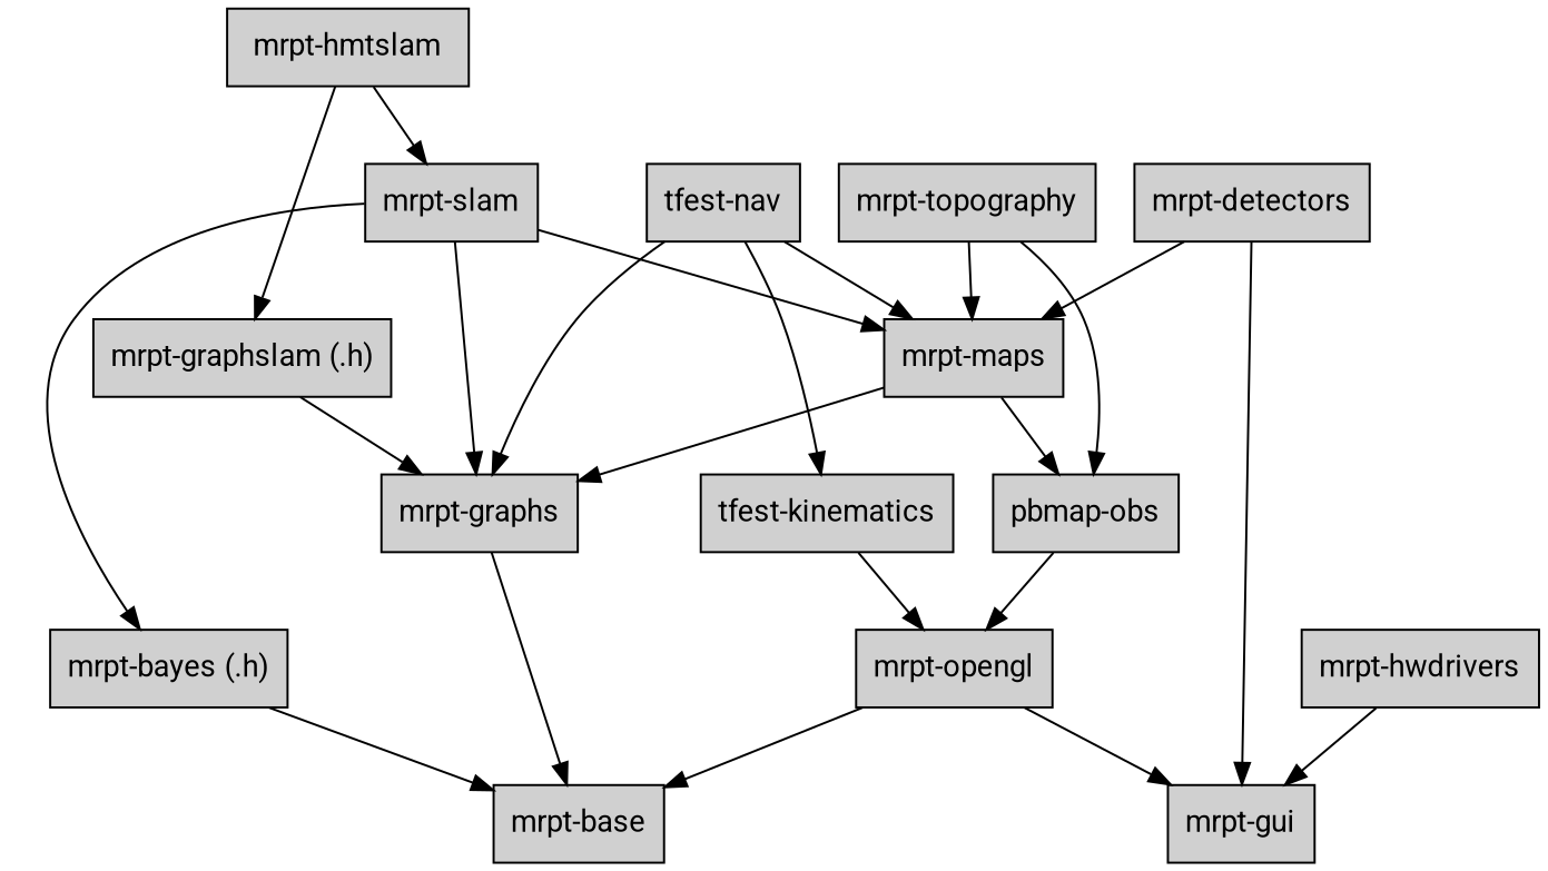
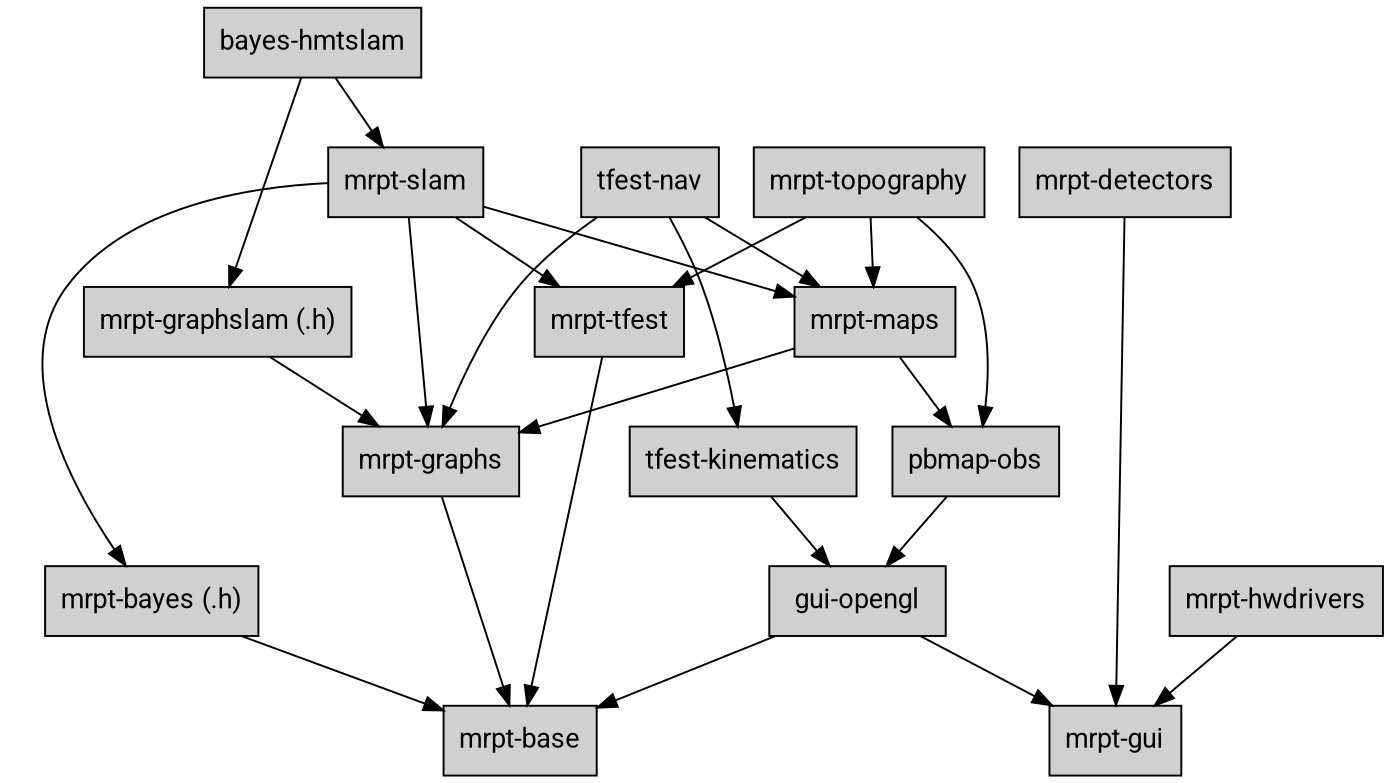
  digraph {
    fontname=Roboto
    node [fillcolor="#D0D0D0" fontname=Roboto shape=box style=filled]
    edge [fontname=Roboto]
    n1 [label="mrpt-base"]
    n2 [label="mrpt-graphs"]
    n3 [label="mrpt-bayes (.h)"]
-   n4 [label="mrpt-opengl"]
+   n4 [label="gui-opengl"]
    n5 [label="mrpt-gui"]
    n6 [label="pbmap-obs"]
    n7 [label="mrpt-hwdrivers"]
    n8 [label="mrpt-maps"]
    n9 [label="mrpt-topography"]
+   n10 [label="mrpt-tfest"]
    n11 [label="mrpt-slam"]
    n12 [label="mrpt-graphslam (.h)"]
-   n13 [label="mrpt-hmtslam"]
+   n13 [label="bayes-hmtslam"]
    n14 [label="tfest-nav"]
    n15 [label="tfest-kinematics"]
    n16 [label="mrpt-detectors"]
    n2 -> n1
    n3 -> n1
    n4 -> n1
    n4 -> n5
    n6 -> n4
    n7 -> n5
    n8 -> n2
    n8 -> n6
    n9 -> n6
    n9 -> n8
+   n9 -> n10
+   n10 -> n1
    n11 -> n2
    n11 -> n3
    n11 -> n8
+   n11 -> n10
    n12 -> n2
    n13 -> n11
    n13 -> n12
    n14 -> n2
    n14 -> n8
    n14 -> n15
    n15 -> n4
    n16 -> n5
-   n16 -> n8
  }
